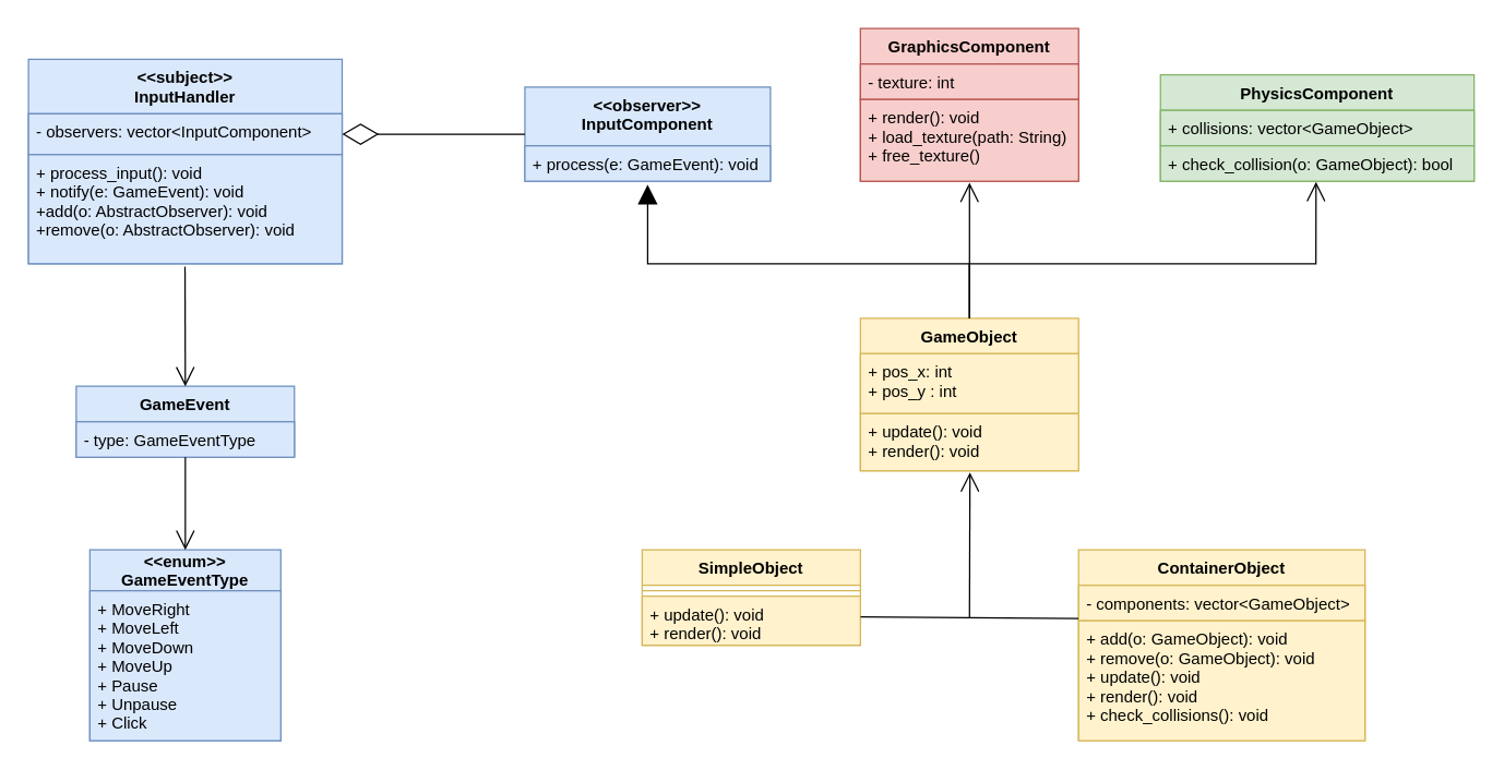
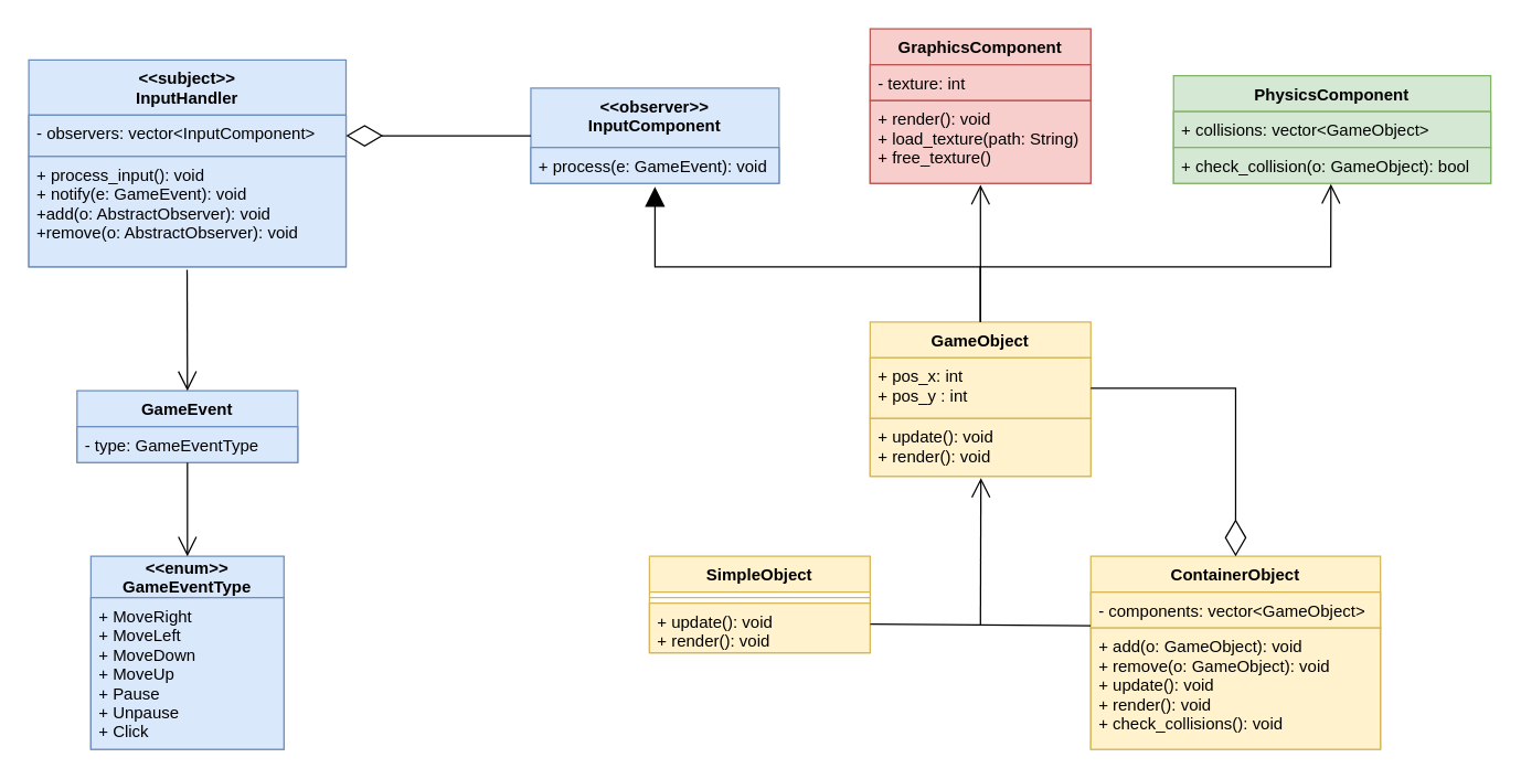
  <mxCell id="0" />
  <mxCell id="1" parent="0" />
  <mxCell id="2" value="&lt;&lt;subject&gt;&gt;&#10;InputHandler" style="swimlane;fontStyle=1;align=center;verticalAlign=top;childLayout=stackLayout;horizontal=1;startSize=40;horizontalStack=0;resizeParent=1;resizeParentMax=0;resizeLast=0;collapsible=1;marginBottom=0;fillColor=#dae8fc;strokeColor=#6c8ebf;" parent="1" vertex="1"><mxGeometry x="20" y="43" width="230" height="150" as="geometry" /></mxCell>
  <mxCell id="3" value="- observers: vector&lt;InputComponent&gt;" style="text;align=left;verticalAlign=top;spacingLeft=4;spacingRight=4;overflow=hidden;rotatable=0;points=[[0,0.5],[1,0.5]];portConstraint=eastwest;fillColor=#dae8fc;strokeColor=#6c8ebf;" parent="2" vertex="1"><mxGeometry y="40" width="230" height="30" as="geometry" /></mxCell>
  <mxCell id="4" value="+ process_input(): void&#10;+ notify(e: GameEvent): void&#10;+add(o: AbstractObserver): void&#10;+remove(o: AbstractObserver): void" style="text;align=left;verticalAlign=top;spacingLeft=4;spacingRight=4;overflow=hidden;rotatable=0;points=[[0,0.5],[1,0.5]];portConstraint=eastwest;fillColor=#dae8fc;strokeColor=#6c8ebf;" parent="2" vertex="1"><mxGeometry y="70" width="230" height="80" as="geometry" /></mxCell>
  <mxCell id="5" value="GameEvent" style="swimlane;fontStyle=1;align=center;verticalAlign=top;childLayout=stackLayout;horizontal=1;startSize=26;horizontalStack=0;resizeParent=1;resizeParentMax=0;resizeLast=0;collapsible=1;marginBottom=0;fillColor=#dae8fc;strokeColor=#6c8ebf;" parent="1" vertex="1"><mxGeometry x="55" y="283" width="160" height="52" as="geometry" /></mxCell>
  <mxCell id="6" value="- type: GameEventType" style="text;strokeColor=#6c8ebf;fillColor=#dae8fc;align=left;verticalAlign=top;spacingLeft=4;spacingRight=4;overflow=hidden;rotatable=0;points=[[0,0.5],[1,0.5]];portConstraint=eastwest;" parent="5" vertex="1"><mxGeometry y="26" width="160" height="26" as="geometry" /></mxCell>
  <mxCell id="7" value="&lt;&lt;enum&gt;&gt;&#10;GameEventType" style="swimlane;fontStyle=1;childLayout=stackLayout;horizontal=1;startSize=30;horizontalStack=0;resizeParent=1;resizeParentMax=0;resizeLast=0;collapsible=1;marginBottom=0;fillColor=#dae8fc;strokeColor=#6c8ebf;" parent="1" vertex="1"><mxGeometry x="65" y="403" width="140" height="140" as="geometry" /></mxCell>
  <mxCell id="8" value="+ MoveRight&#10;+ MoveLeft&#10;+ MoveDown&#10;+ MoveUp&#10;+ Pause&#10;+ Unpause&#10;+ Click" style="text;align=left;verticalAlign=top;spacingLeft=4;spacingRight=4;overflow=hidden;rotatable=0;points=[[0,0.5],[1,0.5]];portConstraint=eastwest;fillColor=#dae8fc;strokeColor=#6c8ebf;" parent="7" vertex="1"><mxGeometry y="30" width="140" height="110" as="geometry" /></mxCell>
  <mxCell id="9" value="" style="endArrow=open;endFill=1;endSize=12;html=1;entryX=0.5;entryY=0;entryDx=0;entryDy=0;exitX=0.499;exitY=1.027;exitDx=0;exitDy=0;exitPerimeter=0;" parent="1" source="4" target="5" edge="1"><mxGeometry width="160" relative="1" as="geometry"><mxPoint x="135" y="203" as="sourcePoint" /><mxPoint x="320" y="233" as="targetPoint" /></mxGeometry></mxCell>
  <mxCell id="10" value="" style="endArrow=open;endFill=1;endSize=12;html=1;entryX=0.5;entryY=0;entryDx=0;entryDy=0;exitX=0.5;exitY=1;exitDx=0;exitDy=0;" parent="1" source="5" target="7" edge="1"><mxGeometry width="160" relative="1" as="geometry"><mxPoint x="-30" y="373" as="sourcePoint" /><mxPoint x="-100" y="309" as="targetPoint" /></mxGeometry></mxCell>
  <mxCell id="11" value="&lt;&lt;observer&gt;&gt;&#10;InputComponent" style="swimlane;fontStyle=1;align=center;verticalAlign=top;childLayout=stackLayout;horizontal=1;startSize=43;horizontalStack=0;resizeParent=1;resizeParentMax=0;resizeLast=0;collapsible=1;marginBottom=0;fillColor=#dae8fc;strokeColor=#6c8ebf;" parent="1" vertex="1"><mxGeometry x="384" y="63.5" width="180" height="69" as="geometry" /></mxCell>
  <mxCell id="12" value="+ process(e: GameEvent): void" style="text;strokeColor=#6c8ebf;fillColor=#dae8fc;align=left;verticalAlign=top;spacingLeft=4;spacingRight=4;overflow=hidden;rotatable=0;points=[[0,0.5],[1,0.5]];portConstraint=eastwest;" parent="11" vertex="1"><mxGeometry y="43" width="180" height="26" as="geometry" /></mxCell>
  <mxCell id="13" value="" style="endArrow=diamondThin;endFill=0;endSize=24;html=1;exitX=0;exitY=0.5;exitDx=0;exitDy=0;entryX=1;entryY=0.5;entryDx=0;entryDy=0;" parent="1" source="11" target="3" edge="1"><mxGeometry width="160" relative="1" as="geometry"><mxPoint x="230" y="233" as="sourcePoint" /><mxPoint x="390" y="233" as="targetPoint" /></mxGeometry></mxCell>
  <mxCell id="14" value="GraphicsComponent" style="swimlane;fontStyle=1;align=center;verticalAlign=top;childLayout=stackLayout;horizontal=1;startSize=26;horizontalStack=0;resizeParent=1;resizeParentMax=0;resizeLast=0;collapsible=1;marginBottom=0;fillColor=#f8cecc;strokeColor=#b85450;" parent="1" vertex="1"><mxGeometry x="630" y="20.5" width="160" height="112" as="geometry" /></mxCell>
  <mxCell id="15" value="- texture: int" style="text;strokeColor=#b85450;fillColor=#f8cecc;align=left;verticalAlign=top;spacingLeft=4;spacingRight=4;overflow=hidden;rotatable=0;points=[[0,0.5],[1,0.5]];portConstraint=eastwest;" parent="14" vertex="1"><mxGeometry y="26" width="160" height="26" as="geometry" /></mxCell>
  <mxCell id="16" value="+ render(): void&#10;+ load_texture(path: String)&#10;+ free_texture()" style="text;strokeColor=#b85450;fillColor=#f8cecc;align=left;verticalAlign=top;spacingLeft=4;spacingRight=4;overflow=hidden;rotatable=0;points=[[0,0.5],[1,0.5]];portConstraint=eastwest;" parent="14" vertex="1"><mxGeometry y="52" width="160" height="60" as="geometry" /></mxCell>
  <mxCell id="17" value="GameObject" style="swimlane;fontStyle=1;align=center;verticalAlign=top;childLayout=stackLayout;horizontal=1;startSize=26;horizontalStack=0;resizeParent=1;resizeParentMax=0;resizeLast=0;collapsible=1;marginBottom=0;fillColor=#fff2cc;strokeColor=#d6b656;" parent="1" vertex="1"><mxGeometry x="630" y="233" width="160" height="112" as="geometry" /></mxCell>
  <mxCell id="18" value="+ pos_x: int&#10;+ pos_y : int" style="text;strokeColor=#d6b656;fillColor=#fff2cc;align=left;verticalAlign=top;spacingLeft=4;spacingRight=4;overflow=hidden;rotatable=0;points=[[0,0.5],[1,0.5]];portConstraint=eastwest;" parent="17" vertex="1"><mxGeometry y="26" width="160" height="44" as="geometry" /></mxCell>
  <mxCell id="19" value="+ update(): void&#10;+ render(): void" style="text;strokeColor=#d6b656;fillColor=#fff2cc;align=left;verticalAlign=top;spacingLeft=4;spacingRight=4;overflow=hidden;rotatable=0;points=[[0,0.5],[1,0.5]];portConstraint=eastwest;" parent="17" vertex="1"><mxGeometry y="70" width="160" height="42" as="geometry" /></mxCell>
  <mxCell id="20" value="SimpleObject" style="swimlane;fontStyle=1;align=center;verticalAlign=top;childLayout=stackLayout;horizontal=1;startSize=26;horizontalStack=0;resizeParent=1;resizeParentMax=0;resizeLast=0;collapsible=1;marginBottom=0;fillColor=#fff2cc;strokeColor=#d6b656;" parent="1" vertex="1"><mxGeometry x="470" y="403" width="160" height="70" as="geometry" /></mxCell>
  <mxCell id="21" value="" style="line;strokeWidth=1;fillColor=#fff2cc;align=left;verticalAlign=middle;spacingTop=-1;spacingLeft=3;spacingRight=3;rotatable=0;labelPosition=right;points=[];portConstraint=eastwest;strokeColor=#d6b656;" parent="20" vertex="1"><mxGeometry y="26" width="160" height="8" as="geometry" /></mxCell>
  <mxCell id="22" value="+ update(): void&#10;+ render(): void" style="text;strokeColor=#d6b656;fillColor=#fff2cc;align=left;verticalAlign=top;spacingLeft=4;spacingRight=4;overflow=hidden;rotatable=0;points=[[0,0.5],[1,0.5]];portConstraint=eastwest;" parent="20" vertex="1"><mxGeometry y="34" width="160" height="36" as="geometry" /></mxCell>
  <mxCell id="23" value="ContainerObject" style="swimlane;fontStyle=1;align=center;verticalAlign=top;childLayout=stackLayout;horizontal=1;startSize=26;horizontalStack=0;resizeParent=1;resizeParentMax=0;resizeLast=0;collapsible=1;marginBottom=0;fillColor=#fff2cc;strokeColor=#d6b656;" parent="1" vertex="1"><mxGeometry x="790" y="403" width="210" height="140" as="geometry" /></mxCell>
  <mxCell id="24" value="- components: vector&lt;GameObject&gt;" style="text;strokeColor=#d6b656;fillColor=#fff2cc;align=left;verticalAlign=top;spacingLeft=4;spacingRight=4;overflow=hidden;rotatable=0;points=[[0,0.5],[1,0.5]];portConstraint=eastwest;" parent="23" vertex="1"><mxGeometry y="26" width="210" height="26" as="geometry" /></mxCell>
  <mxCell id="25" value="+ add(o: GameObject): void&#10;+ remove(o: GameObject): void&#10;+ update(): void&#10;+ render(): void&#10;+ check_collisions(): void" style="text;strokeColor=#d6b656;fillColor=#fff2cc;align=left;verticalAlign=top;spacingLeft=4;spacingRight=4;overflow=hidden;rotatable=0;points=[[0,0.5],[1,0.5]];portConstraint=eastwest;" parent="23" vertex="1"><mxGeometry y="52" width="210" height="88" as="geometry" /></mxCell>
+ <mxCell id="26" value="" style="endArrow=diamondThin;endFill=0;endSize=24;html=1;entryX=0.5;entryY=0;entryDx=0;entryDy=0;exitX=1;exitY=0.5;exitDx=0;exitDy=0;rounded=0;" parent="1" source="18" target="23" edge="1"><mxGeometry width="160" relative="1" as="geometry"><mxPoint x="616" y="333" as="sourcePoint" /><mxPoint x="776" y="333" as="targetPoint" /><Array as="points"><mxPoint x="895" y="281" /></Array></mxGeometry></mxCell>
  <mxCell id="27" value="" style="endArrow=block;endFill=1;endSize=12;html=1;exitX=0.5;exitY=0;exitDx=0;exitDy=0;entryX=0.5;entryY=1.096;entryDx=0;entryDy=0;entryPerimeter=0;rounded=0;" parent="1" source="17" target="12" edge="1"><mxGeometry width="160" relative="1" as="geometry"><mxPoint x="595" y="203" as="sourcePoint" /><mxPoint x="440" y="203" as="targetPoint" /><Array as="points"><mxPoint x="710" y="193" /><mxPoint x="474" y="193" /></Array></mxGeometry></mxCell>
  <mxCell id="28" value="" style="endArrow=open;endFill=1;endSize=12;html=1;entryX=0.5;entryY=1.019;entryDx=0;entryDy=0;entryPerimeter=0;rounded=0;exitX=0.5;exitY=0;exitDx=0;exitDy=0;" parent="1" source="17" target="16" edge="1"><mxGeometry width="160" relative="1" as="geometry"><mxPoint x="630" y="223" as="sourcePoint" /><mxPoint x="480" y="138.996" as="targetPoint" /><Array as="points"><mxPoint x="710" y="193" /></Array></mxGeometry></mxCell>
  <mxCell id="29" value="" style="endArrow=open;endFill=1;endSize=12;html=1;rounded=0;entryX=0.496;entryY=1.019;entryDx=0;entryDy=0;entryPerimeter=0;" parent="1" target="32" edge="1"><mxGeometry width="160" relative="1" as="geometry"><mxPoint x="710" y="233" as="sourcePoint" /><mxPoint x="1020" y="163" as="targetPoint" /><Array as="points"><mxPoint x="710" y="193" /><mxPoint x="964" y="193" /></Array></mxGeometry></mxCell>
  <mxCell id="30" value="PhysicsComponent" style="swimlane;fontStyle=1;align=center;verticalAlign=top;childLayout=stackLayout;horizontal=1;startSize=26;horizontalStack=0;resizeParent=1;resizeParentMax=0;resizeLast=0;collapsible=1;marginBottom=0;fillColor=#d5e8d4;strokeColor=#82b366;" parent="1" vertex="1"><mxGeometry x="850" y="54.5" width="230" height="78" as="geometry"><mxRectangle x="700" y="61.5" width="140" height="26" as="alternateBounds" /></mxGeometry></mxCell>
  <mxCell id="31" value="+ collisions: vector&lt;GameObject&gt;" style="text;strokeColor=#82b366;fillColor=#d5e8d4;align=left;verticalAlign=top;spacingLeft=4;spacingRight=4;overflow=hidden;rotatable=0;points=[[0,0.5],[1,0.5]];portConstraint=eastwest;" parent="30" vertex="1"><mxGeometry y="26" width="230" height="26" as="geometry" /></mxCell>
  <mxCell id="32" value="+ check_collision(o: GameObject): bool" style="text;strokeColor=#82b366;fillColor=#d5e8d4;align=left;verticalAlign=top;spacingLeft=4;spacingRight=4;overflow=hidden;rotatable=0;points=[[0,0.5],[1,0.5]];portConstraint=eastwest;" parent="30" vertex="1"><mxGeometry y="52" width="230" height="26" as="geometry" /></mxCell>
  <mxCell id="33" value="" style="endArrow=none;endFill=0;endSize=12;html=1;rounded=0;exitX=-0.001;exitY=0.938;exitDx=0;exitDy=0;exitPerimeter=0;entryX=1.001;entryY=0.422;entryDx=0;entryDy=0;entryPerimeter=0;" parent="1" source="24" target="22" edge="1"><mxGeometry width="160" relative="1" as="geometry"><mxPoint x="780" y="453" as="sourcePoint" /><mxPoint x="710" y="453" as="targetPoint" /></mxGeometry></mxCell>
  <mxCell id="34" value="" style="endArrow=open;endFill=1;endSize=12;html=1;entryX=0.502;entryY=1.027;entryDx=0;entryDy=0;entryPerimeter=0;rounded=0;" parent="1" target="19" edge="1"><mxGeometry width="160" relative="1" as="geometry"><mxPoint x="710" y="453" as="sourcePoint" /><mxPoint x="610" y="334.996" as="targetPoint" /></mxGeometry></mxCell>
